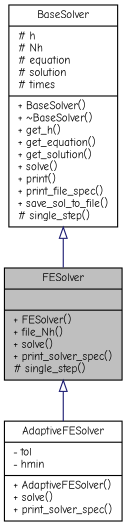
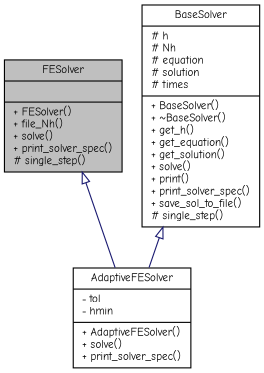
  digraph {
    fontname="Comic Neue"
    node [color=black fillcolor=white fontname="Comic Neue" fontsize=10 shape=record style=filled]
    edge [arrowtail=onormal color=midnightblue dir=back fontname="Comic Neue" fontsize=10 labelfontname=Helvetica labelfontsize=10 style=solid]
    n1 [fillcolor=grey75 fontcolor=black height=0.2 label="{FESolver\n||+ FESolver()\l+ file_Nh()\l+ solve()\l+ print_solver_spec()\l# single_step()\l}" width=0.4]
    n2 [height=0.2 label="{AdaptiveFESolver\n|- tol\l- hmin\l|+ AdaptiveFESolver()\l+ solve()\l+ print_solver_spec()\l}" width=0.4]
-   n3 [height=0.2 label="{BaseSolver\n|# h\l# Nh\l# equation\l# solution\l# times\l|+ BaseSolver()\l+ ~BaseSolver()\l+ get_h()\l+ get_equation()\l+ get_solution()\l+ solve()\l+ print()\l+ print_file_spec()\l+ save_sol_to_file()\l# single_step()\l}" width=0.4]
+   n3 [height=0.2 label="{BaseSolver\n|# h\l# Nh\l# equation\l# solution\l# times\l|+ BaseSolver()\l+ ~BaseSolver()\l+ get_h()\l+ get_equation()\l+ get_solution()\l+ solve()\l+ print()\l+ print_solver_spec()\l+ save_sol_to_file()\l# single_step()\l}" width=0.4]
    n1 -> n2
-   n3 -> n1
+   n3 -> n2
  }
